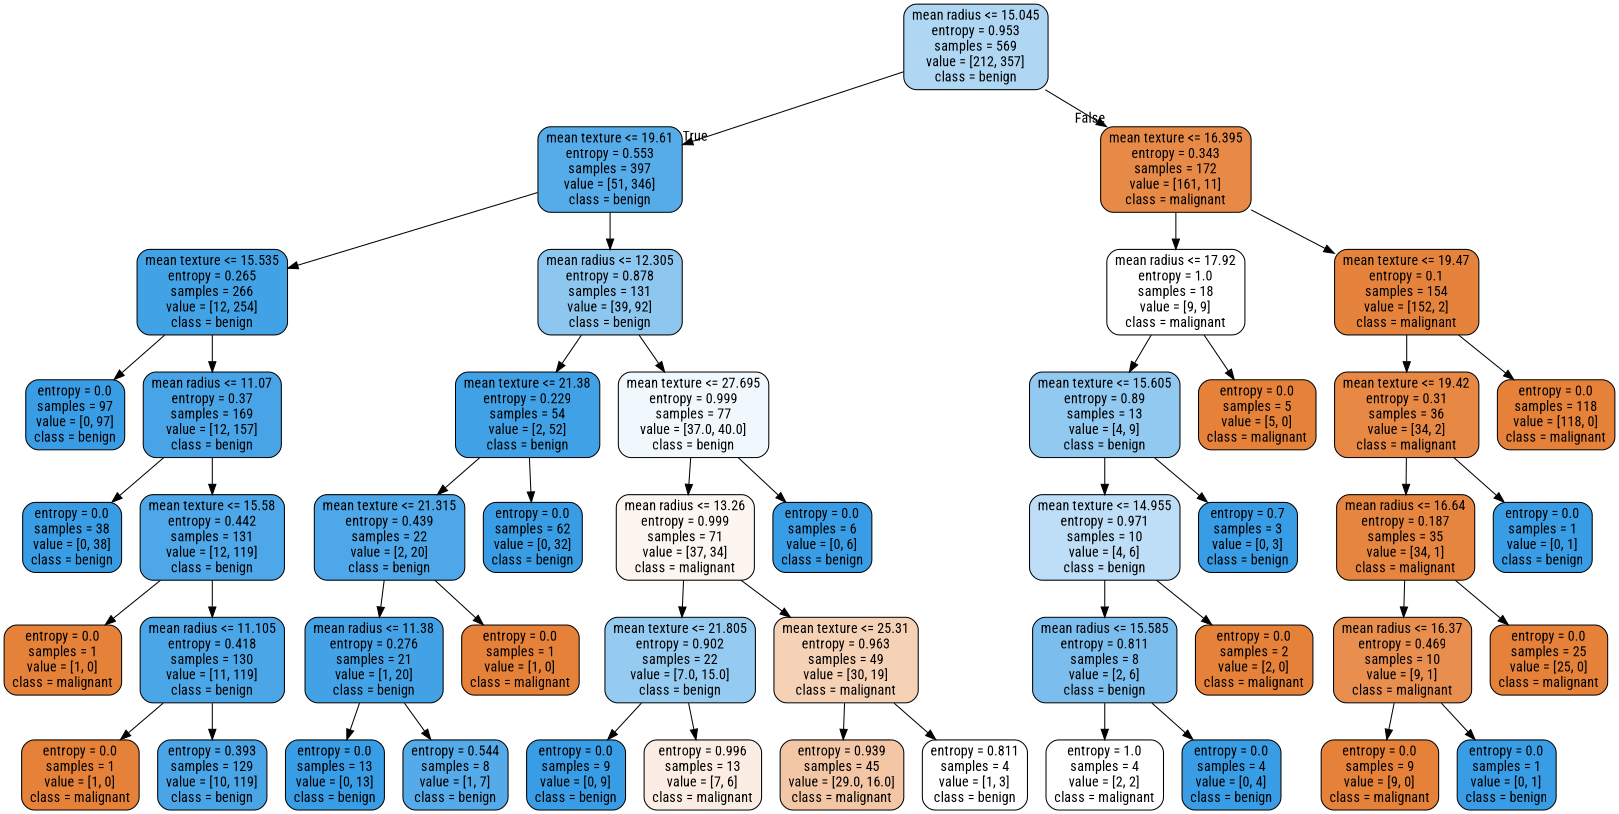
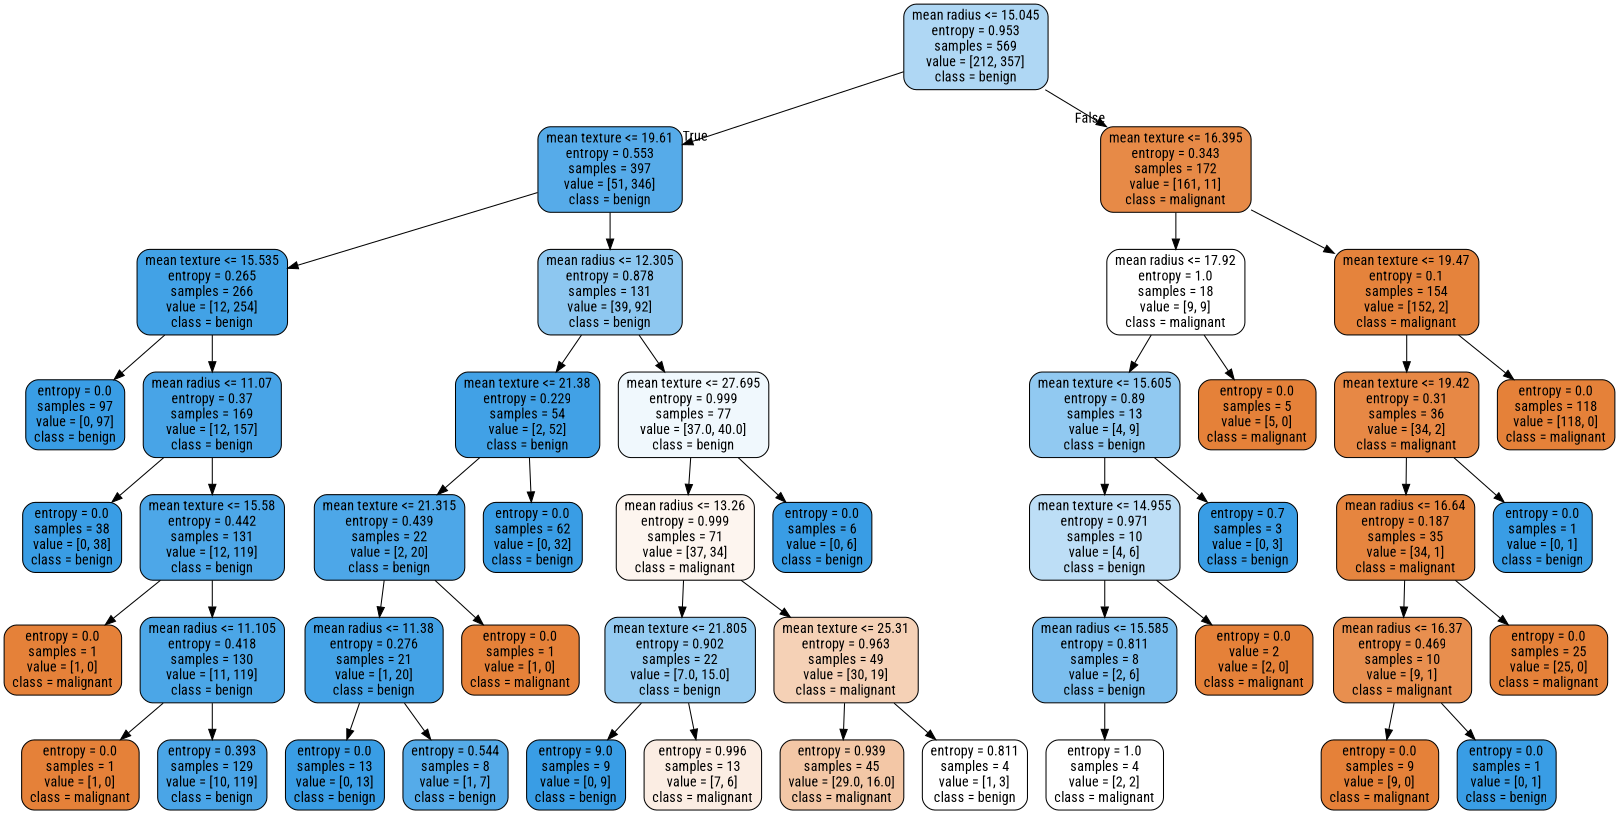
  digraph {
    fontname="Roboto Condensed"
    node [color=black fillcolor="#399de5" fontname="Roboto Condensed" shape=box style="filled, rounded"]
    edge [fontname="Roboto Condensed"]
    n1 [fillcolor="#afd7f4" label="mean radius <= 15.045\nentropy = 0.953\nsamples = 569\nvalue = [212, 357]\nclass = benign"]
    n2 [fillcolor="#56abe9" label="mean texture <= 19.61\nentropy = 0.553\nsamples = 397\nvalue = [51, 346]\nclass = benign"]
    n3 [fillcolor="#e78a47" label="mean texture <= 16.395\nentropy = 0.343\nsamples = 172\nvalue = [161, 11]\nclass = malignant"]
    n4 [fillcolor="#42a2e6" label="mean texture <= 15.535\nentropy = 0.265\nsamples = 266\nvalue = [12, 254]\nclass = benign"]
    n5 [fillcolor="#8dc7f0" label="mean radius <= 12.305\nentropy = 0.878\nsamples = 131\nvalue = [39, 92]\nclass = benign"]
    n6 [fillcolor="#ffffff" label="mean radius <= 17.92\nentropy = 1.0\nsamples = 18\nvalue = [9, 9]\nclass = malignant"]
    n7 [fillcolor="#e5833c" label="mean texture <= 19.47\nentropy = 0.1\nsamples = 154\nvalue = [152, 2]\nclass = malignant"]
    n8 [label="entropy = 0.0\nsamples = 97\nvalue = [0, 97]\nclass = benign"]
    n9 [fillcolor="#48a4e7" label="mean radius <= 11.07\nentropy = 0.37\nsamples = 169\nvalue = [12, 157]\nclass = benign"]
    n10 [fillcolor="#41a1e6" label="mean texture <= 21.38\nentropy = 0.229\nsamples = 54\nvalue = [2, 52]\nclass = benign"]
    n11 [fillcolor="#f0f8fd" label="mean texture <= 27.695\nentropy = 0.999\nsamples = 77\nvalue = [37.0, 40.0]\nclass = benign"]
    n12 [label="entropy = 0.0\nsamples = 38\nvalue = [0, 38]\nclass = benign"]
    n13 [fillcolor="#4da7e8" label="mean texture <= 15.58\nentropy = 0.442\nsamples = 131\nvalue = [12, 119]\nclass = benign"]
    n14 [fillcolor="#e58139" label="entropy = 0.0\nsamples = 1\nvalue = [1, 0]\nclass = malignant"]
    n15 [fillcolor="#4ba6e7" label="mean radius <= 11.105\nentropy = 0.418\nsamples = 130\nvalue = [11, 119]\nclass = benign"]
    n16 [fillcolor="#e58139" label="entropy = 0.0\nsamples = 1\nvalue = [1, 0]\nclass = malignant"]
    n17 [fillcolor="#4aa5e7" label="entropy = 0.393\nsamples = 129\nvalue = [10, 119]\nclass = benign"]
    n18 [fillcolor="#4da7e8" label="mean texture <= 21.315\nentropy = 0.439\nsamples = 22\nvalue = [2, 20]\nclass = benign"]
    n19 [label="entropy = 0.0\nsamples = 62\nvalue = [0, 32]\nclass = benign"]
    n20 [fillcolor="#fdf5ef" label="mean radius <= 13.26\nentropy = 0.999\nsamples = 71\nvalue = [37, 34]\nclass = malignant"]
    n21 [label="entropy = 0.0\nsamples = 6\nvalue = [0, 6]\nclass = benign"]
    n22 [fillcolor="#43a2e6" label="mean radius <= 11.38\nentropy = 0.276\nsamples = 21\nvalue = [1, 20]\nclass = benign"]
    n23 [fillcolor="#e58139" label="entropy = 0.0\nsamples = 1\nvalue = [1, 0]\nclass = malignant"]
    n24 [label="entropy = 0.0\nsamples = 13\nvalue = [0, 13]\nclass = benign"]
    n25 [fillcolor="#55abe9" label="entropy = 0.544\nsamples = 8\nvalue = [1, 7]\nclass = benign"]
    n26 [fillcolor="#95cbf1" label="mean texture <= 21.805\nentropy = 0.902\nsamples = 22\nvalue = [7.0, 15.0]\nclass = benign"]
    n27 [fillcolor="#f5d1b6" label="mean texture <= 25.31\nentropy = 0.963\nsamples = 49\nvalue = [30, 19]\nclass = malignant"]
-   n28 [label="entropy = 0.0\nsamples = 9\nvalue = [0, 9]\nclass = benign"]
+   n28 [label="entropy = 9.0\nsamples = 9\nvalue = [0, 9]\nclass = benign"]
    n29 [fillcolor="#fbede3" label="entropy = 0.996\nsamples = 13\nvalue = [7, 6]\nclass = malignant"]
    n30 [fillcolor="#f3c7a6" label="entropy = 0.939\nsamples = 45\nvalue = [29.0, 16.0]\nclass = malignant"]
    n31 [fillcolor="#ffffff" label="entropy = 0.811\nsamples = 4\nvalue = [1, 3]\nclass = benign"]
    n32 [fillcolor="#91c9f1" label="mean texture <= 15.605\nentropy = 0.89\nsamples = 13\nvalue = [4, 9]\nclass = benign"]
    n33 [fillcolor="#e58139" label="entropy = 0.0\nsamples = 5\nvalue = [5, 0]\nclass = malignant"]
    n34 [fillcolor="#e78845" label="mean texture <= 19.42\nentropy = 0.31\nsamples = 36\nvalue = [34, 2]\nclass = malignant"]
    n35 [fillcolor="#e58139" label="entropy = 0.0\nsamples = 118\nvalue = [118, 0]\nclass = malignant"]
    n36 [fillcolor="#bddef6" label="mean texture <= 14.955\nentropy = 0.971\nsamples = 10\nvalue = [4, 6]\nclass = benign"]
    n37 [label="entropy = 0.7\nsamples = 3\nvalue = [0, 3]\nclass = benign"]
    n38 [fillcolor="#7bbeee" label="mean radius <= 15.585\nentropy = 0.811\nsamples = 8\nvalue = [2, 6]\nclass = benign"]
-   n39 [fillcolor="#e58139" label="entropy = 0.0\nsamples = 2\nvalue = [2, 0]\nclass = malignant"]
+   n39 [fillcolor="#e58139" label="entropy = 0.0\nvalue = 2\nvalue = [2, 0]\nclass = malignant"]
    n40 [fillcolor="#ffffff" label="entropy = 1.0\nsamples = 4\nvalue = [2, 2]\nclass = malignant"]
-   n41 [label="entropy = 0.0\nsamples = 4\nvalue = [0, 4]\nclass = benign"]
    n42 [fillcolor="#e6853f" label="mean radius <= 16.64\nentropy = 0.187\nsamples = 35\nvalue = [34, 1]\nclass = malignant"]
    n43 [label="entropy = 0.0\nsamples = 1\nvalue = [0, 1]\nclass = benign"]
    n44 [fillcolor="#e88f4f" label="mean radius <= 16.37\nentropy = 0.469\nsamples = 10\nvalue = [9, 1]\nclass = malignant"]
    n45 [fillcolor="#e58139" label="entropy = 0.0\nsamples = 25\nvalue = [25, 0]\nclass = malignant"]
    n46 [fillcolor="#e58139" label="entropy = 0.0\nsamples = 9\nvalue = [9, 0]\nclass = malignant"]
    n47 [label="entropy = 0.0\nsamples = 1\nvalue = [0, 1]\nclass = benign"]
    n1 -> n2 [headlabel=True labelangle=45 labeldistance=2.5]
    n1 -> n3 [headlabel=False labelangle=-45 labeldistance=2.5]
    n2 -> n4
    n2 -> n5
    n3 -> n6
    n3 -> n7
    n4 -> n8
    n4 -> n9
    n5 -> n10
    n5 -> n11
    n6 -> n32
    n6 -> n33
    n7 -> n34
    n7 -> n35
    n9 -> n12
    n9 -> n13
    n10 -> n18
    n10 -> n19
    n11 -> n20
    n11 -> n21
    n13 -> n14
    n13 -> n15
    n15 -> n16
    n15 -> n17
    n18 -> n22
    n18 -> n23
    n20 -> n26
    n20 -> n27
    n22 -> n24
    n22 -> n25
    n26 -> n28
    n26 -> n29
    n27 -> n30
    n27 -> n31
    n32 -> n36
    n32 -> n37
    n34 -> n42
    n34 -> n43
    n36 -> n38
    n36 -> n39
    n38 -> n40
-   n38 -> n41
    n42 -> n44
    n42 -> n45
    n44 -> n46
    n44 -> n47
  }
